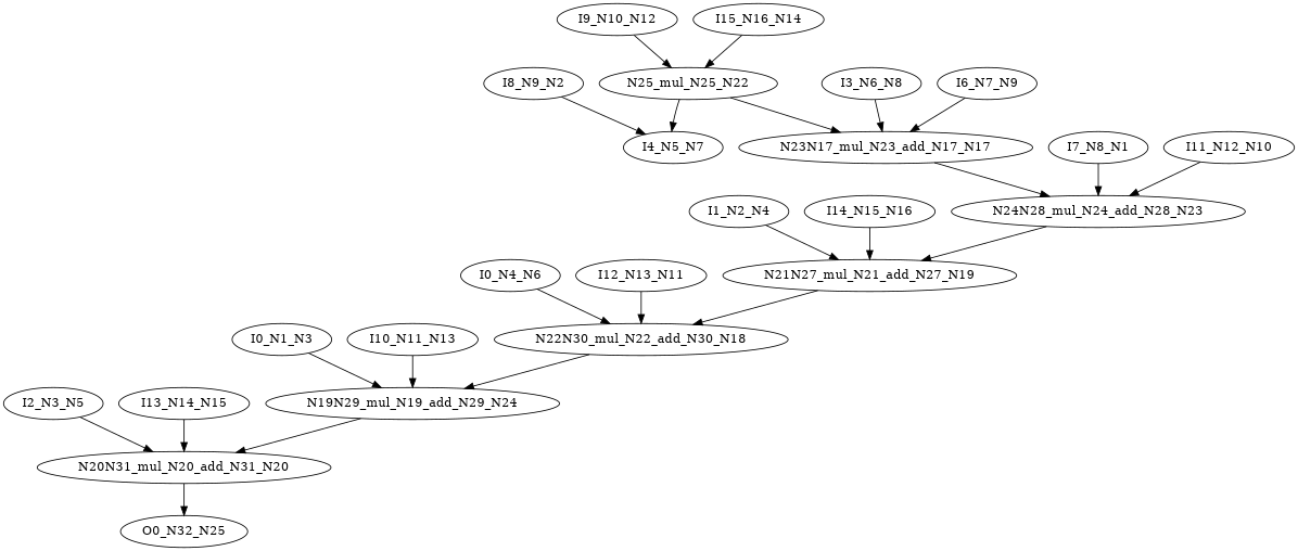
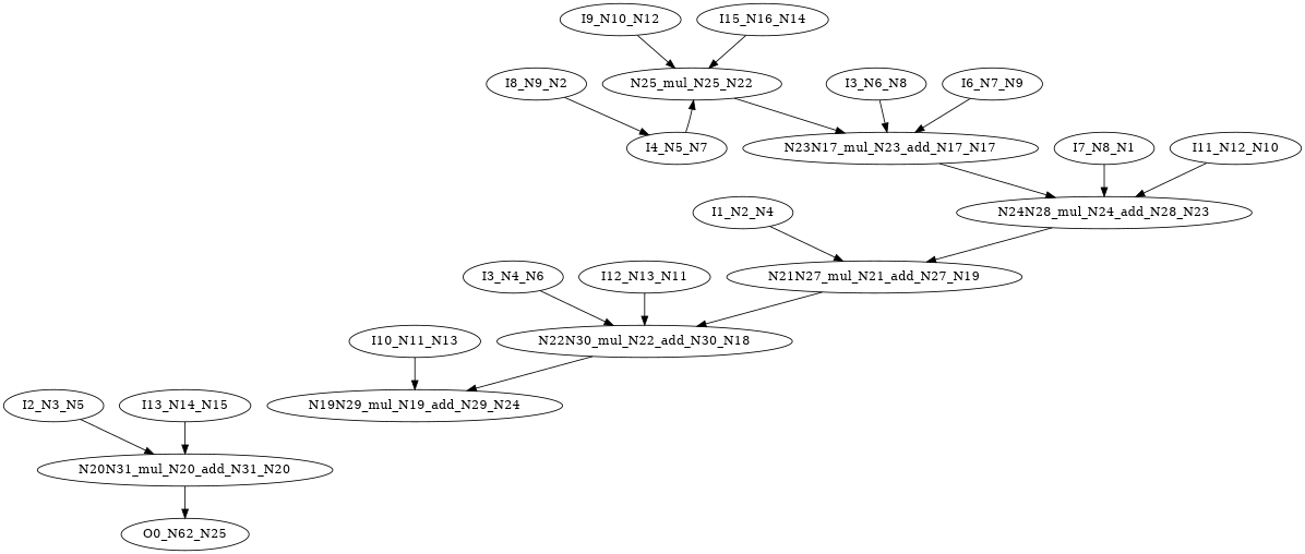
  digraph {
    node [color=black ntype=invar]
    n1 [label=N24N28_mul_N24_add_N28_N23 ntype=operation]
    n2 [label=N21N27_mul_N21_add_N27_N19 ntype=operation]
    n3 [label=N22N30_mul_N22_add_N30_N18 ntype=operation]
    n4 [label=N25_mul_N25_N22 ntype=operation]
    n5 [label=N23N17_mul_N23_add_N17_N17 ntype=operation]
    n6 [label=N20N31_mul_N20_add_N31_N20 ntype=operation]
-   n7 [label=O0_N32_N25 ntype=outvar]
+   n7 [label=O0_N62_N25 ntype=outvar]
    n8 [label=N19N29_mul_N19_add_N29_N24 ntype=operation]
    n9 [label=I3_N6_N8]
    n10 [label=I6_N7_N9]
    n11 [label=I7_N8_N1]
    n12 [label=I8_N9_N2]
    n13 [label=I4_N5_N7]
-   n14 [label=I0_N1_N3]
    n15 [label=I1_N2_N4]
    n16 [label=I2_N3_N5]
-   n17 [label=I0_N4_N6]
+   n17 [label=I3_N4_N6]
    n18 [label=I9_N10_N12]
    n19 [label=I10_N11_N13]
    n20 [label=I11_N12_N10]
    n21 [label=I12_N13_N11]
-   n22 [label=I14_N15_N16]
    n23 [label=I15_N16_N14]
    n24 [label=I13_N14_N15]
    n1 -> n2
    n2 -> n3
    n3 -> n8
    n4 -> n5
    n5 -> n1
    n6 -> n7
-   n8 -> n6
    n9 -> n5
    n10 -> n5
    n11 -> n1
    n12 -> n13
-   n4 -> n13
-   n14 -> n8
+   n13 -> n4
    n15 -> n2
    n16 -> n6
    n17 -> n3
    n18 -> n4
    n19 -> n8
    n20 -> n1
    n21 -> n3
-   n22 -> n2
    n23 -> n4
    n24 -> n6
  }
